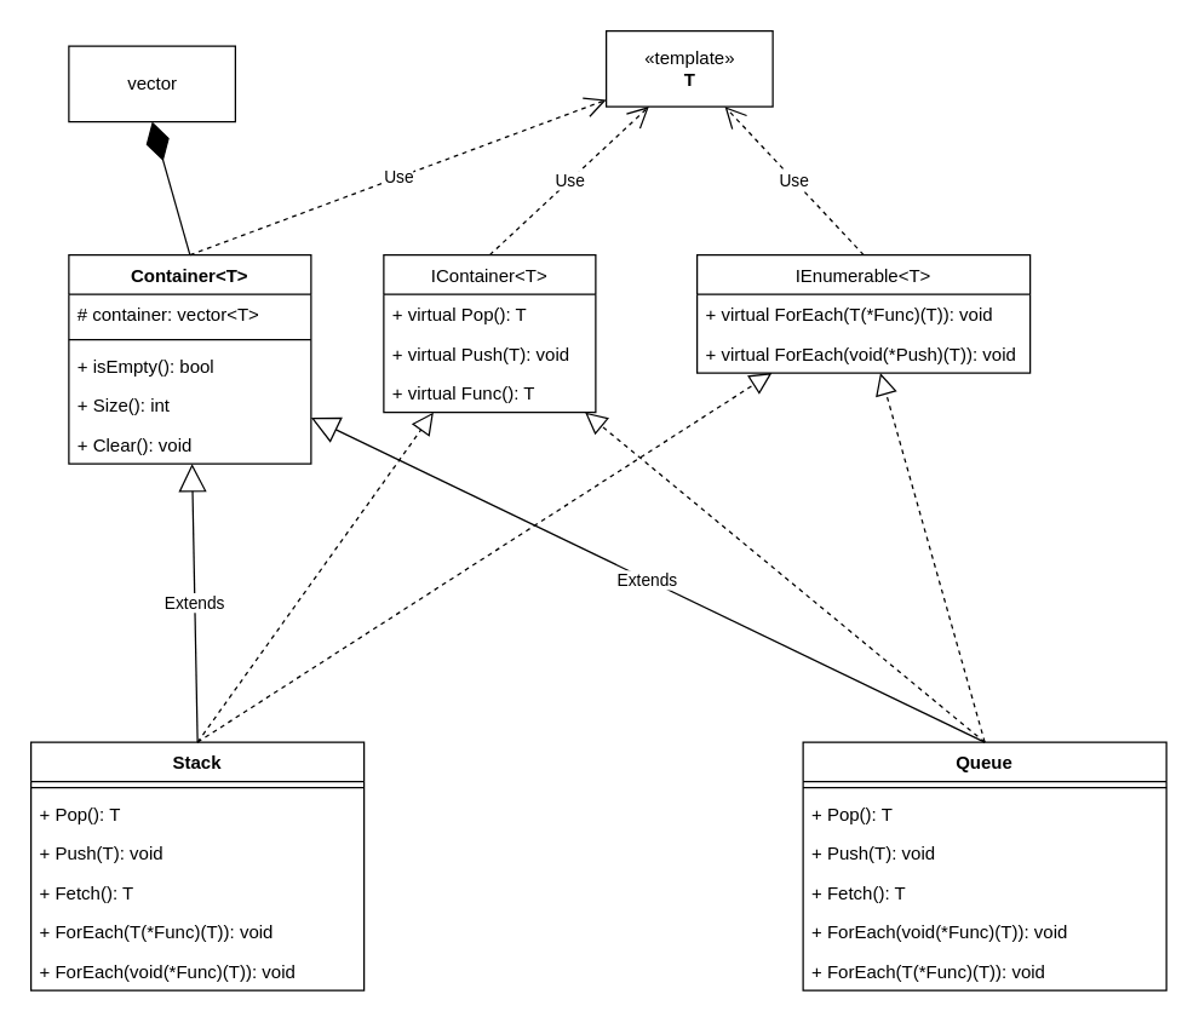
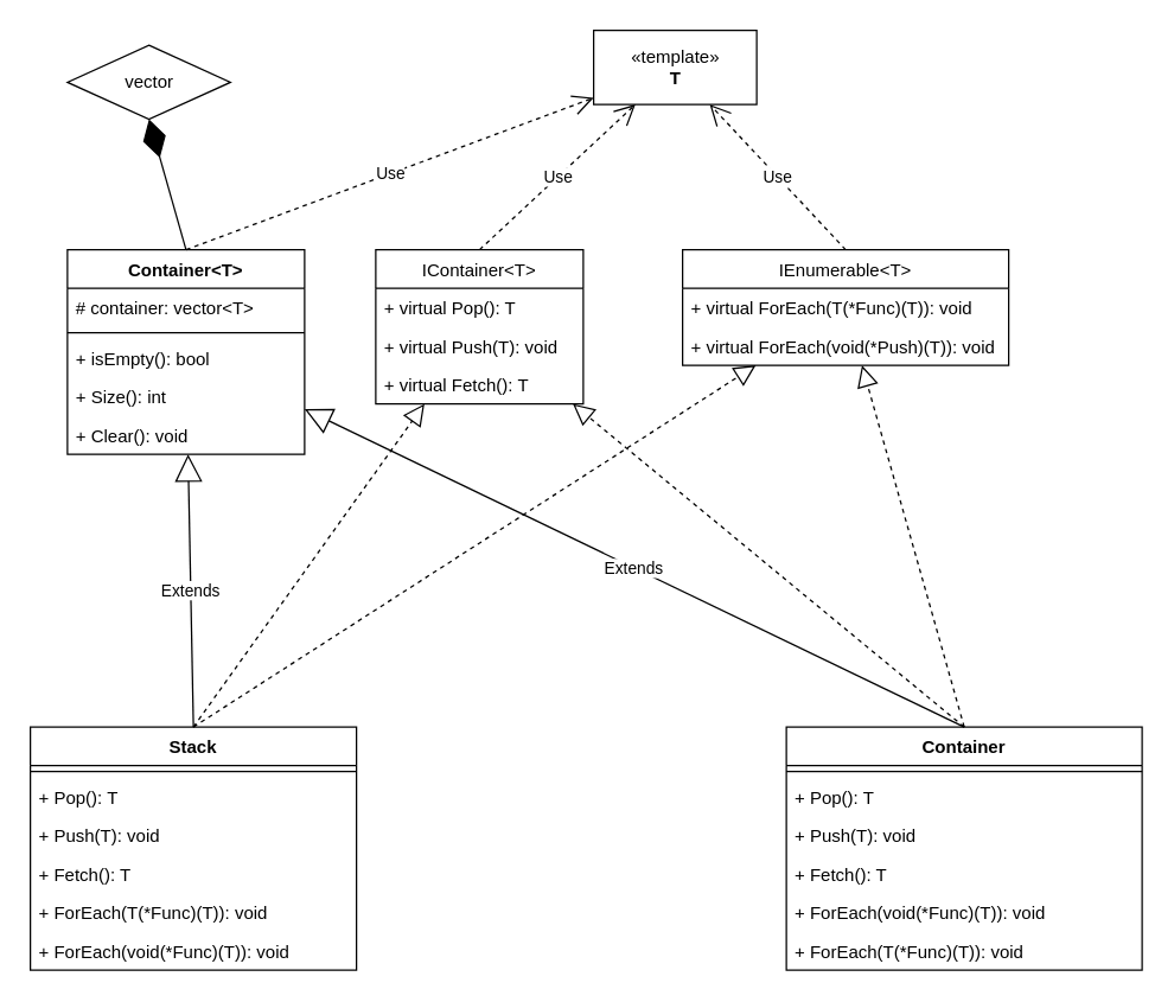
  <mxCell id="0" />
  <mxCell id="1" parent="0" />
  <mxCell id="2" value="Container&lt;T&gt;" style="swimlane;fontStyle=1;align=center;verticalAlign=top;childLayout=stackLayout;horizontal=1;startSize=26;horizontalStack=0;resizeParent=1;resizeParentMax=0;resizeLast=0;collapsible=1;marginBottom=0;" vertex="1" parent="1"><mxGeometry x="45" y="168" width="160" height="138" as="geometry" /></mxCell>
  <mxCell id="3" value="# container: vector&lt;T&gt;" style="text;strokeColor=none;fillColor=none;align=left;verticalAlign=top;spacingLeft=4;spacingRight=4;overflow=hidden;rotatable=0;points=[[0,0.5],[1,0.5]];portConstraint=eastwest;" vertex="1" parent="2"><mxGeometry y="26" width="160" height="26" as="geometry" /></mxCell>
  <mxCell id="4" value="" style="line;strokeWidth=1;fillColor=none;align=left;verticalAlign=middle;spacingTop=-1;spacingLeft=3;spacingRight=3;rotatable=0;labelPosition=right;points=[];portConstraint=eastwest;" vertex="1" parent="2"><mxGeometry y="52" width="160" height="8" as="geometry" /></mxCell>
  <mxCell id="5" value="+ isEmpty(): bool" style="text;strokeColor=none;fillColor=none;align=left;verticalAlign=top;spacingLeft=4;spacingRight=4;overflow=hidden;rotatable=0;points=[[0,0.5],[1,0.5]];portConstraint=eastwest;" vertex="1" parent="2"><mxGeometry y="60" width="160" height="26" as="geometry" /></mxCell>
  <mxCell id="6" value="+ Size(): int" style="text;strokeColor=none;fillColor=none;align=left;verticalAlign=top;spacingLeft=4;spacingRight=4;overflow=hidden;rotatable=0;points=[[0,0.5],[1,0.5]];portConstraint=eastwest;" vertex="1" parent="2"><mxGeometry y="86" width="160" height="26" as="geometry" /></mxCell>
  <mxCell id="7" value="+ Clear(): void" style="text;strokeColor=none;fillColor=none;align=left;verticalAlign=top;spacingLeft=4;spacingRight=4;overflow=hidden;rotatable=0;points=[[0,0.5],[1,0.5]];portConstraint=eastwest;" vertex="1" parent="2"><mxGeometry y="112" width="160" height="26" as="geometry" /></mxCell>
  <mxCell id="8" value="IContainer&lt;T&gt;" style="swimlane;fontStyle=0;childLayout=stackLayout;horizontal=1;startSize=26;fillColor=none;horizontalStack=0;resizeParent=1;resizeParentMax=0;resizeLast=0;collapsible=1;marginBottom=0;" vertex="1" parent="1"><mxGeometry x="253" y="168" width="140" height="104" as="geometry" /></mxCell>
  <mxCell id="9" value="+ virtual Pop(): T" style="text;strokeColor=none;fillColor=none;align=left;verticalAlign=top;spacingLeft=4;spacingRight=4;overflow=hidden;rotatable=0;points=[[0,0.5],[1,0.5]];portConstraint=eastwest;" vertex="1" parent="8"><mxGeometry y="26" width="140" height="26" as="geometry" /></mxCell>
  <mxCell id="10" value="+ virtual Push(T): void" style="text;strokeColor=none;fillColor=none;align=left;verticalAlign=top;spacingLeft=4;spacingRight=4;overflow=hidden;rotatable=0;points=[[0,0.5],[1,0.5]];portConstraint=eastwest;" vertex="1" parent="8"><mxGeometry y="52" width="140" height="26" as="geometry" /></mxCell>
- <mxCell id="11" value="+ virtual Func(): T" style="text;strokeColor=none;fillColor=none;align=left;verticalAlign=top;spacingLeft=4;spacingRight=4;overflow=hidden;rotatable=0;points=[[0,0.5],[1,0.5]];portConstraint=eastwest;" vertex="1" parent="8"><mxGeometry y="78" width="140" height="26" as="geometry" /></mxCell>
+ <mxCell id="11" value="+ virtual Fetch(): T" style="text;strokeColor=none;fillColor=none;align=left;verticalAlign=top;spacingLeft=4;spacingRight=4;overflow=hidden;rotatable=0;points=[[0,0.5],[1,0.5]];portConstraint=eastwest;" vertex="1" parent="8"><mxGeometry y="78" width="140" height="26" as="geometry" /></mxCell>
  <mxCell id="12" value="IEnumerable&lt;T&gt;" style="swimlane;fontStyle=0;childLayout=stackLayout;horizontal=1;startSize=26;fillColor=none;horizontalStack=0;resizeParent=1;resizeParentMax=0;resizeLast=0;collapsible=1;marginBottom=0;" vertex="1" parent="1"><mxGeometry x="460" y="168" width="220" height="78" as="geometry" /></mxCell>
  <mxCell id="13" value="+ virtual ForEach(T(*Func)(T)): void" style="text;strokeColor=none;fillColor=none;align=left;verticalAlign=top;spacingLeft=4;spacingRight=4;overflow=hidden;rotatable=0;points=[[0,0.5],[1,0.5]];portConstraint=eastwest;" vertex="1" parent="12"><mxGeometry y="26" width="220" height="26" as="geometry" /></mxCell>
  <mxCell id="14" value="+ virtual ForEach(void(*Push)(T)): void" style="text;strokeColor=none;fillColor=none;align=left;verticalAlign=top;spacingLeft=4;spacingRight=4;overflow=hidden;rotatable=0;points=[[0,0.5],[1,0.5]];portConstraint=eastwest;" vertex="1" parent="12"><mxGeometry y="52" width="220" height="26" as="geometry" /></mxCell>
  <mxCell id="15" value="Stack" style="swimlane;fontStyle=1;align=center;verticalAlign=top;childLayout=stackLayout;horizontal=1;startSize=26;horizontalStack=0;resizeParent=1;resizeParentMax=0;resizeLast=0;collapsible=1;marginBottom=0;" vertex="1" parent="1"><mxGeometry x="20" y="490" width="220" height="164" as="geometry" /></mxCell>
  <mxCell id="16" value="" style="line;strokeWidth=1;fillColor=none;align=left;verticalAlign=middle;spacingTop=-1;spacingLeft=3;spacingRight=3;rotatable=0;labelPosition=right;points=[];portConstraint=eastwest;" vertex="1" parent="15"><mxGeometry y="26" width="220" height="8" as="geometry" /></mxCell>
  <mxCell id="17" value="+ Pop(): T" style="text;strokeColor=none;fillColor=none;align=left;verticalAlign=top;spacingLeft=4;spacingRight=4;overflow=hidden;rotatable=0;points=[[0,0.5],[1,0.5]];portConstraint=eastwest;" vertex="1" parent="15"><mxGeometry y="34" width="220" height="26" as="geometry" /></mxCell>
  <mxCell id="18" value="+ Push(T): void" style="text;strokeColor=none;fillColor=none;align=left;verticalAlign=top;spacingLeft=4;spacingRight=4;overflow=hidden;rotatable=0;points=[[0,0.5],[1,0.5]];portConstraint=eastwest;" vertex="1" parent="15"><mxGeometry y="60" width="220" height="26" as="geometry" /></mxCell>
  <mxCell id="19" value="+ Fetch(): T" style="text;strokeColor=none;fillColor=none;align=left;verticalAlign=top;spacingLeft=4;spacingRight=4;overflow=hidden;rotatable=0;points=[[0,0.5],[1,0.5]];portConstraint=eastwest;" vertex="1" parent="15"><mxGeometry y="86" width="220" height="26" as="geometry" /></mxCell>
  <mxCell id="20" value="+ ForEach(T(*Func)(T)): void" style="text;strokeColor=none;fillColor=none;align=left;verticalAlign=top;spacingLeft=4;spacingRight=4;overflow=hidden;rotatable=0;points=[[0,0.5],[1,0.5]];portConstraint=eastwest;" vertex="1" parent="15"><mxGeometry y="112" width="220" height="26" as="geometry" /></mxCell>
  <mxCell id="21" value="+ ForEach(void(*Func)(T)): void" style="text;strokeColor=none;fillColor=none;align=left;verticalAlign=top;spacingLeft=4;spacingRight=4;overflow=hidden;rotatable=0;points=[[0,0.5],[1,0.5]];portConstraint=eastwest;" vertex="1" parent="15"><mxGeometry y="138" width="220" height="26" as="geometry" /></mxCell>
  <mxCell id="22" value="Extends" style="endArrow=block;endSize=16;endFill=0;html=1;exitX=0.5;exitY=0;exitDx=0;exitDy=0;" edge="1" parent="1" source="15" target="2"><mxGeometry width="160" relative="1" as="geometry"><mxPoint x="250" y="100" as="sourcePoint" /><mxPoint x="410" y="100" as="targetPoint" /></mxGeometry></mxCell>
  <mxCell id="23" value="" style="endArrow=block;dashed=1;endFill=0;endSize=12;html=1;exitX=0.5;exitY=0;exitDx=0;exitDy=0;" edge="1" parent="1" source="15" target="8"><mxGeometry width="160" relative="1" as="geometry"><mxPoint x="250" y="100" as="sourcePoint" /><mxPoint x="410" y="100" as="targetPoint" /></mxGeometry></mxCell>
  <mxCell id="24" value="" style="endArrow=block;dashed=1;endFill=0;endSize=12;html=1;exitX=0.5;exitY=0;exitDx=0;exitDy=0;" edge="1" parent="1" source="15" target="12"><mxGeometry width="160" relative="1" as="geometry"><mxPoint x="250" y="100" as="sourcePoint" /><mxPoint x="410" y="100" as="targetPoint" /></mxGeometry></mxCell>
- <mxCell id="25" value="Queue" style="swimlane;fontStyle=1;align=center;verticalAlign=top;childLayout=stackLayout;horizontal=1;startSize=26;horizontalStack=0;resizeParent=1;resizeParentMax=0;resizeLast=0;collapsible=1;marginBottom=0;" vertex="1" parent="1"><mxGeometry x="530" y="490" width="240" height="164" as="geometry" /></mxCell>
+ <mxCell id="25" value="Container" style="swimlane;fontStyle=1;align=center;verticalAlign=top;childLayout=stackLayout;horizontal=1;startSize=26;horizontalStack=0;resizeParent=1;resizeParentMax=0;resizeLast=0;collapsible=1;marginBottom=0;" vertex="1" parent="1"><mxGeometry x="530" y="490" width="240" height="164" as="geometry" /></mxCell>
  <mxCell id="26" value="" style="line;strokeWidth=1;fillColor=none;align=left;verticalAlign=middle;spacingTop=-1;spacingLeft=3;spacingRight=3;rotatable=0;labelPosition=right;points=[];portConstraint=eastwest;" vertex="1" parent="25"><mxGeometry y="26" width="240" height="8" as="geometry" /></mxCell>
  <mxCell id="27" value="+ Pop(): T" style="text;strokeColor=none;fillColor=none;align=left;verticalAlign=top;spacingLeft=4;spacingRight=4;overflow=hidden;rotatable=0;points=[[0,0.5],[1,0.5]];portConstraint=eastwest;" vertex="1" parent="25"><mxGeometry y="34" width="240" height="26" as="geometry" /></mxCell>
  <mxCell id="28" value="+ Push(T): void" style="text;strokeColor=none;fillColor=none;align=left;verticalAlign=top;spacingLeft=4;spacingRight=4;overflow=hidden;rotatable=0;points=[[0,0.5],[1,0.5]];portConstraint=eastwest;" vertex="1" parent="25"><mxGeometry y="60" width="240" height="26" as="geometry" /></mxCell>
  <mxCell id="29" value="+ Fetch(): T" style="text;strokeColor=none;fillColor=none;align=left;verticalAlign=top;spacingLeft=4;spacingRight=4;overflow=hidden;rotatable=0;points=[[0,0.5],[1,0.5]];portConstraint=eastwest;" vertex="1" parent="25"><mxGeometry y="86" width="240" height="26" as="geometry" /></mxCell>
  <mxCell id="30" value="+ ForEach(void(*Func)(T)): void" style="text;strokeColor=none;fillColor=none;align=left;verticalAlign=top;spacingLeft=4;spacingRight=4;overflow=hidden;rotatable=0;points=[[0,0.5],[1,0.5]];portConstraint=eastwest;" vertex="1" parent="25"><mxGeometry y="112" width="240" height="26" as="geometry" /></mxCell>
  <mxCell id="31" value="+ ForEach(T(*Func)(T)): void" style="text;strokeColor=none;fillColor=none;align=left;verticalAlign=top;spacingLeft=4;spacingRight=4;overflow=hidden;rotatable=0;points=[[0,0.5],[1,0.5]];portConstraint=eastwest;" vertex="1" parent="25"><mxGeometry y="138" width="240" height="26" as="geometry" /></mxCell>
  <mxCell id="32" value="" style="endArrow=block;dashed=1;endFill=0;endSize=12;html=1;exitX=0.5;exitY=0;exitDx=0;exitDy=0;" edge="1" parent="1" source="25" target="12"><mxGeometry width="160" relative="1" as="geometry"><mxPoint x="250" y="220" as="sourcePoint" /><mxPoint x="410" y="220" as="targetPoint" /></mxGeometry></mxCell>
  <mxCell id="33" value="" style="endArrow=block;dashed=1;endFill=0;endSize=12;html=1;exitX=0.5;exitY=0;exitDx=0;exitDy=0;" edge="1" parent="1" source="25" target="8"><mxGeometry width="160" relative="1" as="geometry"><mxPoint x="250" y="220" as="sourcePoint" /><mxPoint x="410" y="220" as="targetPoint" /></mxGeometry></mxCell>
  <mxCell id="34" value="Extends" style="endArrow=block;endSize=16;endFill=0;html=1;exitX=0.5;exitY=0;exitDx=0;exitDy=0;" edge="1" parent="1" source="25" target="2"><mxGeometry width="160" relative="1" as="geometry"><mxPoint x="560" y="200" as="sourcePoint" /><mxPoint x="720" y="200" as="targetPoint" /></mxGeometry></mxCell>
- <mxCell id="35" value="vector" style="html=1;" vertex="1" parent="1"><mxGeometry x="45" y="30" width="110" height="50" as="geometry" /></mxCell>
+ <mxCell id="35" value="vector" style="rhombus;html=1;" vertex="1" parent="1"><mxGeometry x="45" y="30" width="110" height="50" as="geometry" /></mxCell>
  <mxCell id="36" value="«template»&lt;br&gt;&lt;b&gt;T&lt;/b&gt;" style="html=1;" vertex="1" parent="1"><mxGeometry x="400" y="20" width="110" height="50" as="geometry" /></mxCell>
  <mxCell id="37" value="" style="endArrow=diamondThin;endFill=1;endSize=24;html=1;exitX=0.5;exitY=0;exitDx=0;exitDy=0;entryX=0.5;entryY=1;entryDx=0;entryDy=0;" edge="1" parent="1" source="2" target="35"><mxGeometry width="160" relative="1" as="geometry"><mxPoint x="330" y="290" as="sourcePoint" /><mxPoint x="490" y="290" as="targetPoint" /></mxGeometry></mxCell>
  <mxCell id="38" value="Use" style="endArrow=open;endSize=12;dashed=1;html=1;exitX=0.5;exitY=0;exitDx=0;exitDy=0;" edge="1" parent="1" source="2" target="36"><mxGeometry width="160" relative="1" as="geometry"><mxPoint x="330" y="290" as="sourcePoint" /><mxPoint x="490" y="290" as="targetPoint" /></mxGeometry></mxCell>
  <mxCell id="39" value="Use" style="endArrow=open;endSize=12;dashed=1;html=1;exitX=0.5;exitY=0;exitDx=0;exitDy=0;" edge="1" parent="1" source="8" target="36"><mxGeometry width="160" relative="1" as="geometry"><mxPoint x="330" y="290" as="sourcePoint" /><mxPoint x="490" y="290" as="targetPoint" /></mxGeometry></mxCell>
  <mxCell id="40" value="Use" style="endArrow=open;endSize=12;dashed=1;html=1;exitX=0.5;exitY=0;exitDx=0;exitDy=0;" edge="1" parent="1" source="12" target="36"><mxGeometry width="160" relative="1" as="geometry"><mxPoint x="330" y="290" as="sourcePoint" /><mxPoint x="490" y="290" as="targetPoint" /></mxGeometry></mxCell>
